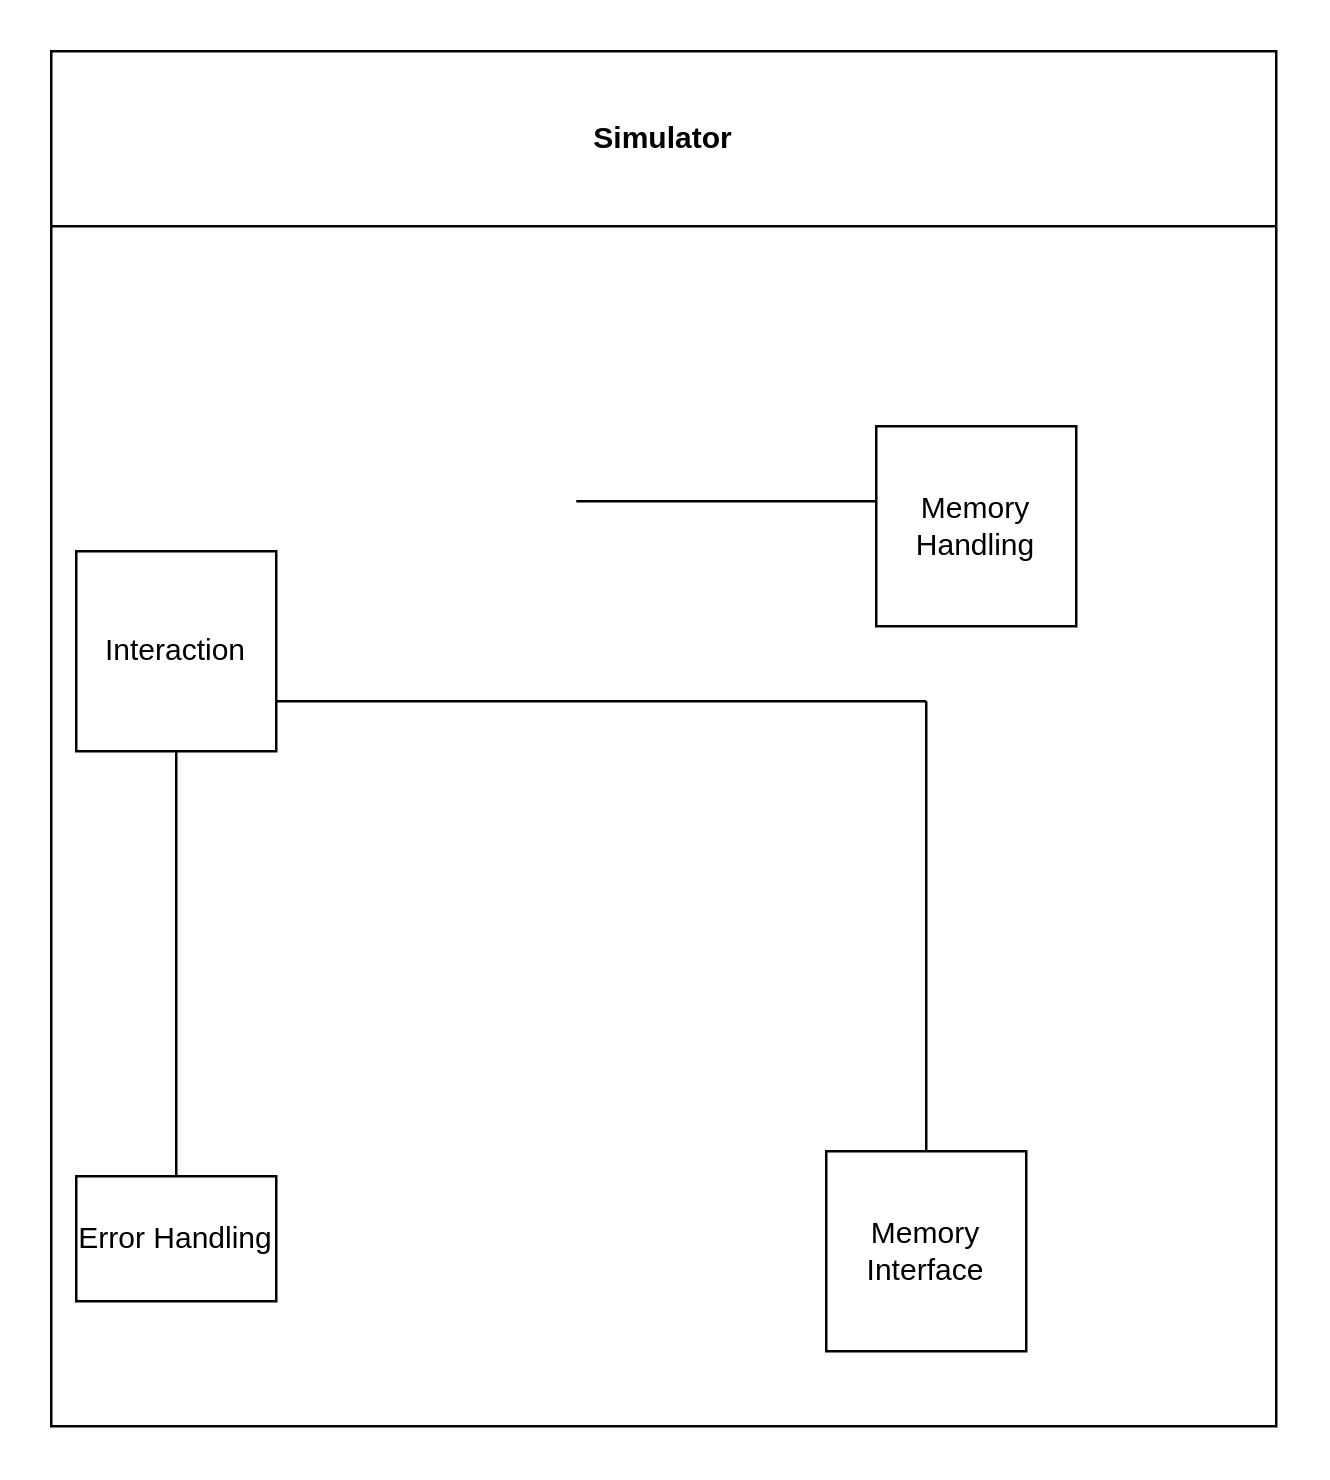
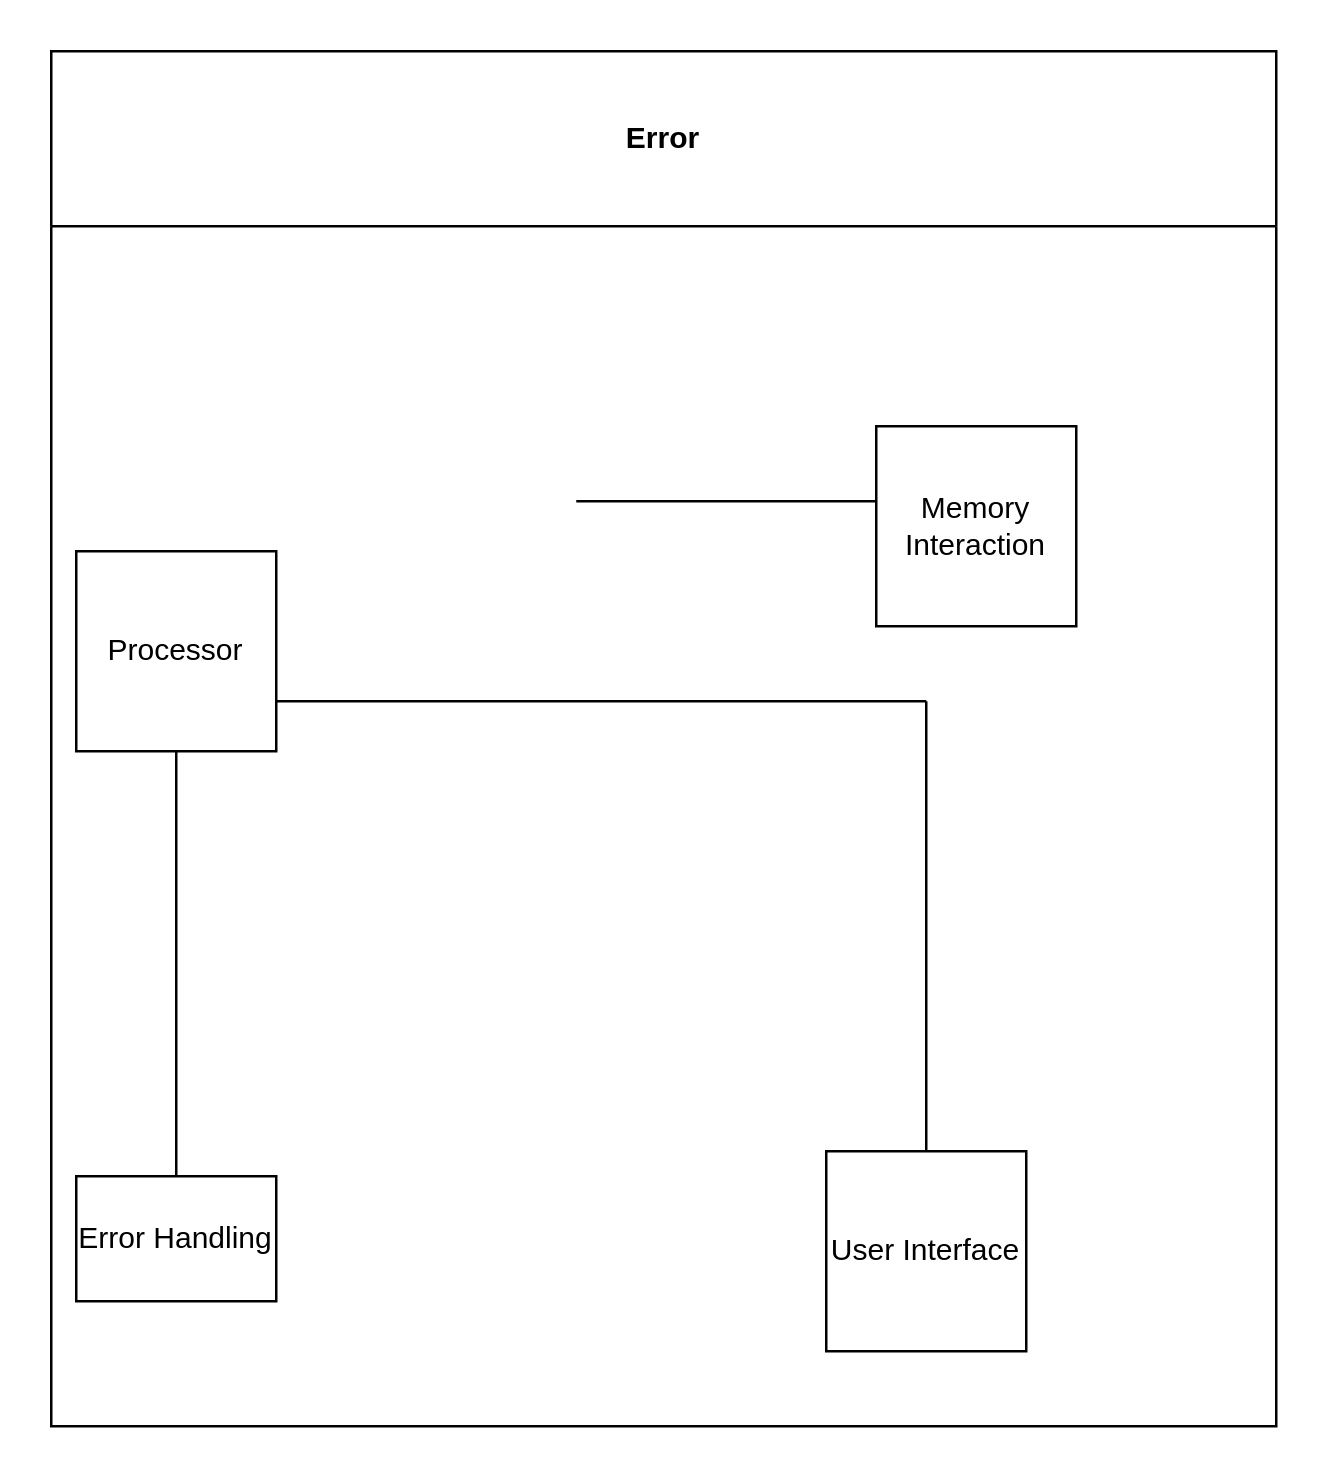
  <mxCell id="0" />
  <mxCell id="1" parent="0" />
- <mxCell id="2" value="Interaction" style="whiteSpace=wrap;html=1;aspect=fixed;" vertex="1" parent="1"><mxGeometry x="30" y="220" width="80" height="80" as="geometry" /></mxCell>
- <mxCell id="3" value="Memory Handling" style="whiteSpace=wrap;html=1;aspect=fixed;" vertex="1" parent="1"><mxGeometry x="350" y="170" width="80" height="80" as="geometry" /></mxCell>
+ <mxCell id="2" value="Processor" style="whiteSpace=wrap;html=1;aspect=fixed;" vertex="1" parent="1"><mxGeometry x="30" y="220" width="80" height="80" as="geometry" /></mxCell>
+ <mxCell id="3" value="Memory Interaction" style="whiteSpace=wrap;html=1;aspect=fixed;" vertex="1" parent="1"><mxGeometry x="350" y="170" width="80" height="80" as="geometry" /></mxCell>
  <mxCell id="4" value="Error Handling" style="whiteSpace=wrap;html=1;aspect=fixed;" vertex="1" parent="1"><mxGeometry x="30" y="470" width="80" height="50" as="geometry" /></mxCell>
- <mxCell id="5" value="Memory Interface" style="whiteSpace=wrap;html=1;aspect=fixed;" vertex="1" parent="1"><mxGeometry x="330" y="460" width="80" height="80" as="geometry" /></mxCell>
- <mxCell id="6" value="Simulator" style="swimlane;whiteSpace=wrap;html=1;startSize=70;" vertex="1" parent="1"><mxGeometry x="20" y="20" width="490" height="550" as="geometry" /></mxCell>
+ <mxCell id="5" value="User Interface" style="whiteSpace=wrap;html=1;aspect=fixed;" vertex="1" parent="1"><mxGeometry x="330" y="460" width="80" height="80" as="geometry" /></mxCell>
+ <mxCell id="6" value="Error" style="swimlane;whiteSpace=wrap;html=1;startSize=70;" vertex="1" parent="1"><mxGeometry x="20" y="20" width="490" height="550" as="geometry" /></mxCell>
  <mxCell id="7" value="" style="endArrow=none;html=1;rounded=0;" edge="1" parent="1"><mxGeometry width="50" height="50" relative="1" as="geometry"><mxPoint x="230" y="200" as="sourcePoint" /><mxPoint x="350" y="200" as="targetPoint" /></mxGeometry></mxCell>
  <mxCell id="8" value="" style="endArrow=none;html=1;rounded=0;" edge="1" parent="1"><mxGeometry width="50" height="50" relative="1" as="geometry"><mxPoint x="110" y="280" as="sourcePoint" /><mxPoint x="370" y="280" as="targetPoint" /></mxGeometry></mxCell>
  <mxCell id="9" value="" style="endArrow=none;html=1;rounded=0;" edge="1" parent="1"><mxGeometry width="50" height="50" relative="1" as="geometry"><mxPoint x="370" y="280" as="sourcePoint" /><mxPoint x="370" y="460" as="targetPoint" /></mxGeometry></mxCell>
  <mxCell id="10" value="" style="endArrow=none;html=1;rounded=0;exitX=0.5;exitY=0;exitDx=0;exitDy=0;entryX=0.5;entryY=1;entryDx=0;entryDy=0;" edge="1" parent="1" source="4" target="2"><mxGeometry width="50" height="50" relative="1" as="geometry"><mxPoint x="210" y="250" as="sourcePoint" /><mxPoint x="260" y="200" as="targetPoint" /></mxGeometry></mxCell>
